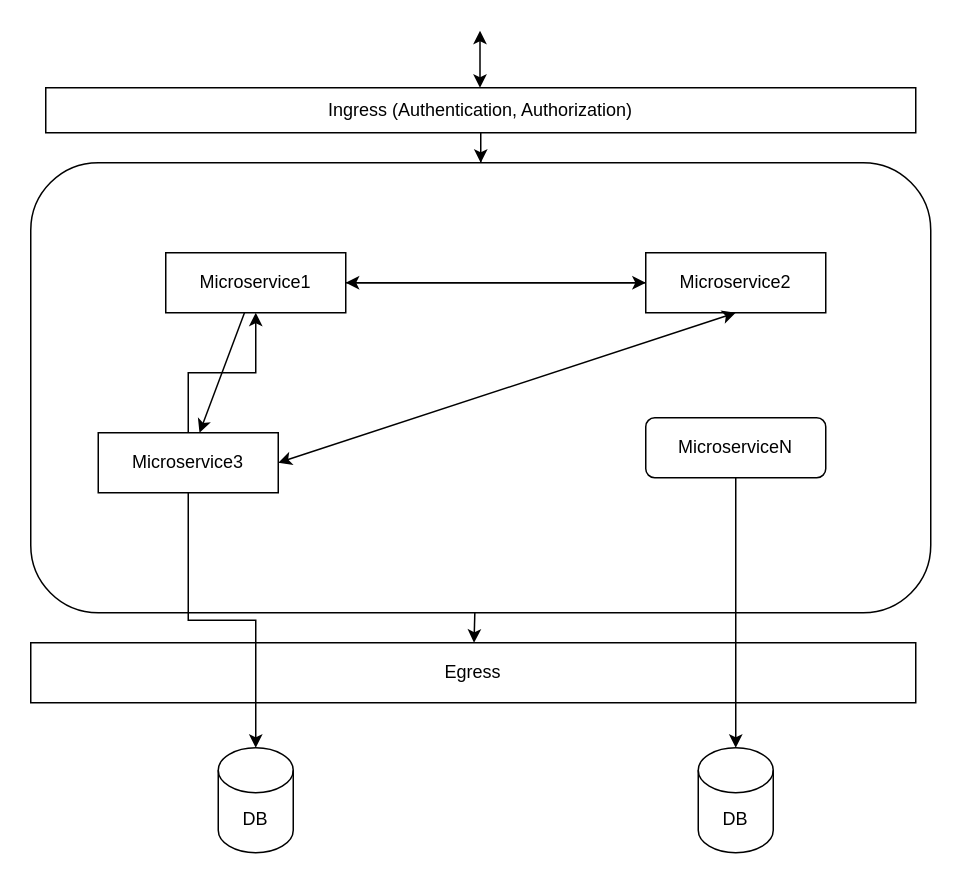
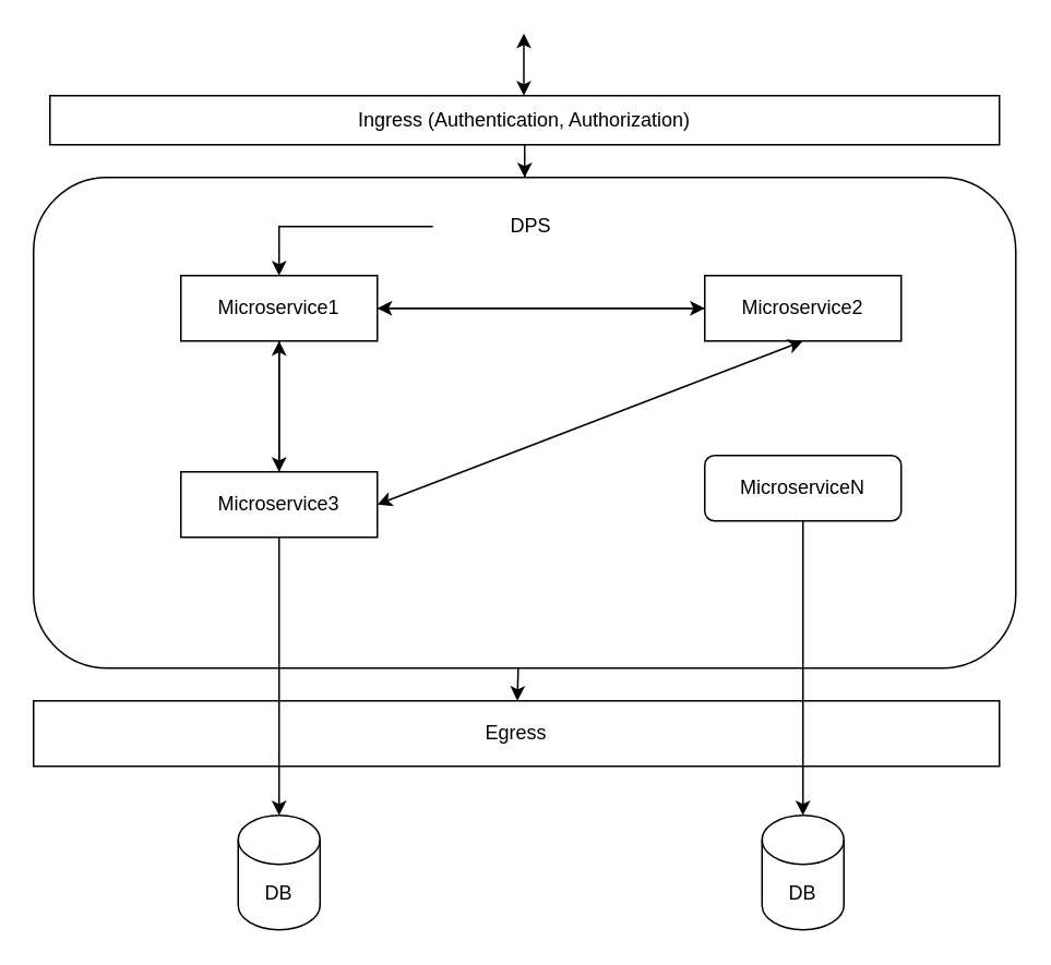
  <mxCell id="0" />
  <mxCell id="1" parent="0" />
  <mxCell id="2" style="edgeStyle=orthogonalEdgeStyle;rounded=0;orthogonalLoop=1;jettySize=auto;html=1;entryX=0.5;entryY=0;entryDx=0;entryDy=0;" edge="1" parent="1" source="3" target="7"><mxGeometry relative="1" as="geometry"><mxPoint x="245" y="98" as="targetPoint" /></mxGeometry></mxCell>
  <mxCell id="3" value="&lt;div&gt;Ingress (Authentication, Authorization)&lt;/div&gt;" style="rounded=0;whiteSpace=wrap;html=1;" vertex="1" parent="1"><mxGeometry x="30" y="58" width="580" height="30" as="geometry" /></mxCell>
  <mxCell id="4" value="&lt;div&gt;Egress&lt;/div&gt;" style="rounded=0;whiteSpace=wrap;html=1;" vertex="1" parent="1"><mxGeometry x="20" y="428" width="590" height="40" as="geometry" /></mxCell>
  <mxCell id="5" value="" style="endArrow=classic;startArrow=classic;html=1;" edge="1" parent="1"><mxGeometry width="50" height="50" relative="1" as="geometry"><mxPoint x="319.5" y="58" as="sourcePoint" /><mxPoint x="319.5" y="20" as="targetPoint" /></mxGeometry></mxCell>
  <mxCell id="6" style="edgeStyle=none;rounded=0;orthogonalLoop=1;jettySize=auto;html=1;" edge="1" parent="1" source="7" target="4"><mxGeometry relative="1" as="geometry" /></mxCell>
  <mxCell id="7" value="" style="rounded=1;whiteSpace=wrap;html=1;" vertex="1" parent="1"><mxGeometry x="20" y="108" width="600" height="300" as="geometry" /></mxCell>
+ <mxCell id="8" style="edgeStyle=orthogonalEdgeStyle;rounded=0;orthogonalLoop=1;jettySize=auto;html=1;" edge="1" parent="1" source="9" target="18"><mxGeometry relative="1" as="geometry" /></mxCell>
+ <mxCell id="9" value="DPS" style="text;html=1;strokeColor=none;fillColor=none;align=center;verticalAlign=middle;whiteSpace=wrap;rounded=0;" vertex="1" parent="1"><mxGeometry x="264" y="118" width="120" height="40" as="geometry" /></mxCell>
  <mxCell id="10" style="edgeStyle=orthogonalEdgeStyle;rounded=0;orthogonalLoop=1;jettySize=auto;html=1;" edge="1" parent="1" source="11" target="18"><mxGeometry relative="1" as="geometry" /></mxCell>
  <mxCell id="11" value="&lt;div&gt;Microservice2&lt;/div&gt;" style="rounded=0;whiteSpace=wrap;html=1;" vertex="1" parent="1"><mxGeometry x="430" y="168" width="120" height="40" as="geometry" /></mxCell>
  <mxCell id="12" style="edgeStyle=orthogonalEdgeStyle;rounded=0;orthogonalLoop=1;jettySize=auto;html=1;" edge="1" parent="1" source="14" target="15"><mxGeometry relative="1" as="geometry" /></mxCell>
  <mxCell id="13" style="edgeStyle=orthogonalEdgeStyle;rounded=0;orthogonalLoop=1;jettySize=auto;html=1;" edge="1" parent="1" source="14" target="18"><mxGeometry relative="1" as="geometry"><mxPoint x="100" y="318" as="targetPoint" /></mxGeometry></mxCell>
- <mxCell id="14" value="&lt;div&gt;Microservice3&lt;/div&gt;" style="rounded=0;whiteSpace=wrap;html=1;" vertex="1" parent="1"><mxGeometry x="65" y="288" width="120" height="40" as="geometry" /></mxCell>
+ <mxCell id="14" value="&lt;div&gt;Microservice3&lt;/div&gt;" style="rounded=0;whiteSpace=wrap;html=1;" vertex="1" parent="1"><mxGeometry x="110" y="288" width="120" height="40" as="geometry" /></mxCell>
  <mxCell id="15" value="DB" style="shape=cylinder3;whiteSpace=wrap;html=1;boundedLbl=1;backgroundOutline=1;size=15;" vertex="1" parent="1"><mxGeometry x="145" y="498" width="50" height="70" as="geometry" /></mxCell>
  <mxCell id="16" style="edgeStyle=orthogonalEdgeStyle;rounded=0;orthogonalLoop=1;jettySize=auto;html=1;entryX=0;entryY=0.5;entryDx=0;entryDy=0;" edge="1" parent="1" source="18" target="11"><mxGeometry relative="1" as="geometry" /></mxCell>
  <mxCell id="17" style="edgeStyle=none;rounded=0;orthogonalLoop=1;jettySize=auto;html=1;" edge="1" parent="1" source="18" target="14"><mxGeometry relative="1" as="geometry" /></mxCell>
  <mxCell id="18" value="&lt;div&gt;Microservice1&lt;/div&gt;" style="rounded=0;whiteSpace=wrap;html=1;" vertex="1" parent="1"><mxGeometry x="110" y="168" width="120" height="40" as="geometry" /></mxCell>
  <mxCell id="19" style="edgeStyle=orthogonalEdgeStyle;rounded=0;orthogonalLoop=1;jettySize=auto;html=1;entryX=0.5;entryY=0;entryDx=0;entryDy=0;entryPerimeter=0;" edge="1" parent="1" source="20" target="21"><mxGeometry relative="1" as="geometry"><mxPoint x="350" y="618" as="targetPoint" /></mxGeometry></mxCell>
  <mxCell id="20" value="&lt;div&gt;MicroserviceN&lt;/div&gt;" style="whiteSpace=wrap;html=1;rounded=1;" vertex="1" parent="1"><mxGeometry x="430" y="278" width="120" height="40" as="geometry" /></mxCell>
  <mxCell id="21" value="DB" style="shape=cylinder3;whiteSpace=wrap;html=1;boundedLbl=1;backgroundOutline=1;size=15;" vertex="1" parent="1"><mxGeometry x="465" y="498" width="50" height="70" as="geometry" /></mxCell>
  <mxCell id="22" value="" style="endArrow=classic;startArrow=classic;html=1;entryX=0.5;entryY=1;entryDx=0;entryDy=0;exitX=1;exitY=0.5;exitDx=0;exitDy=0;" edge="1" parent="1" source="14" target="11"><mxGeometry width="50" height="50" relative="1" as="geometry"><mxPoint x="220" y="438" as="sourcePoint" /><mxPoint x="270" y="388" as="targetPoint" /><Array as="points" /></mxGeometry></mxCell>
